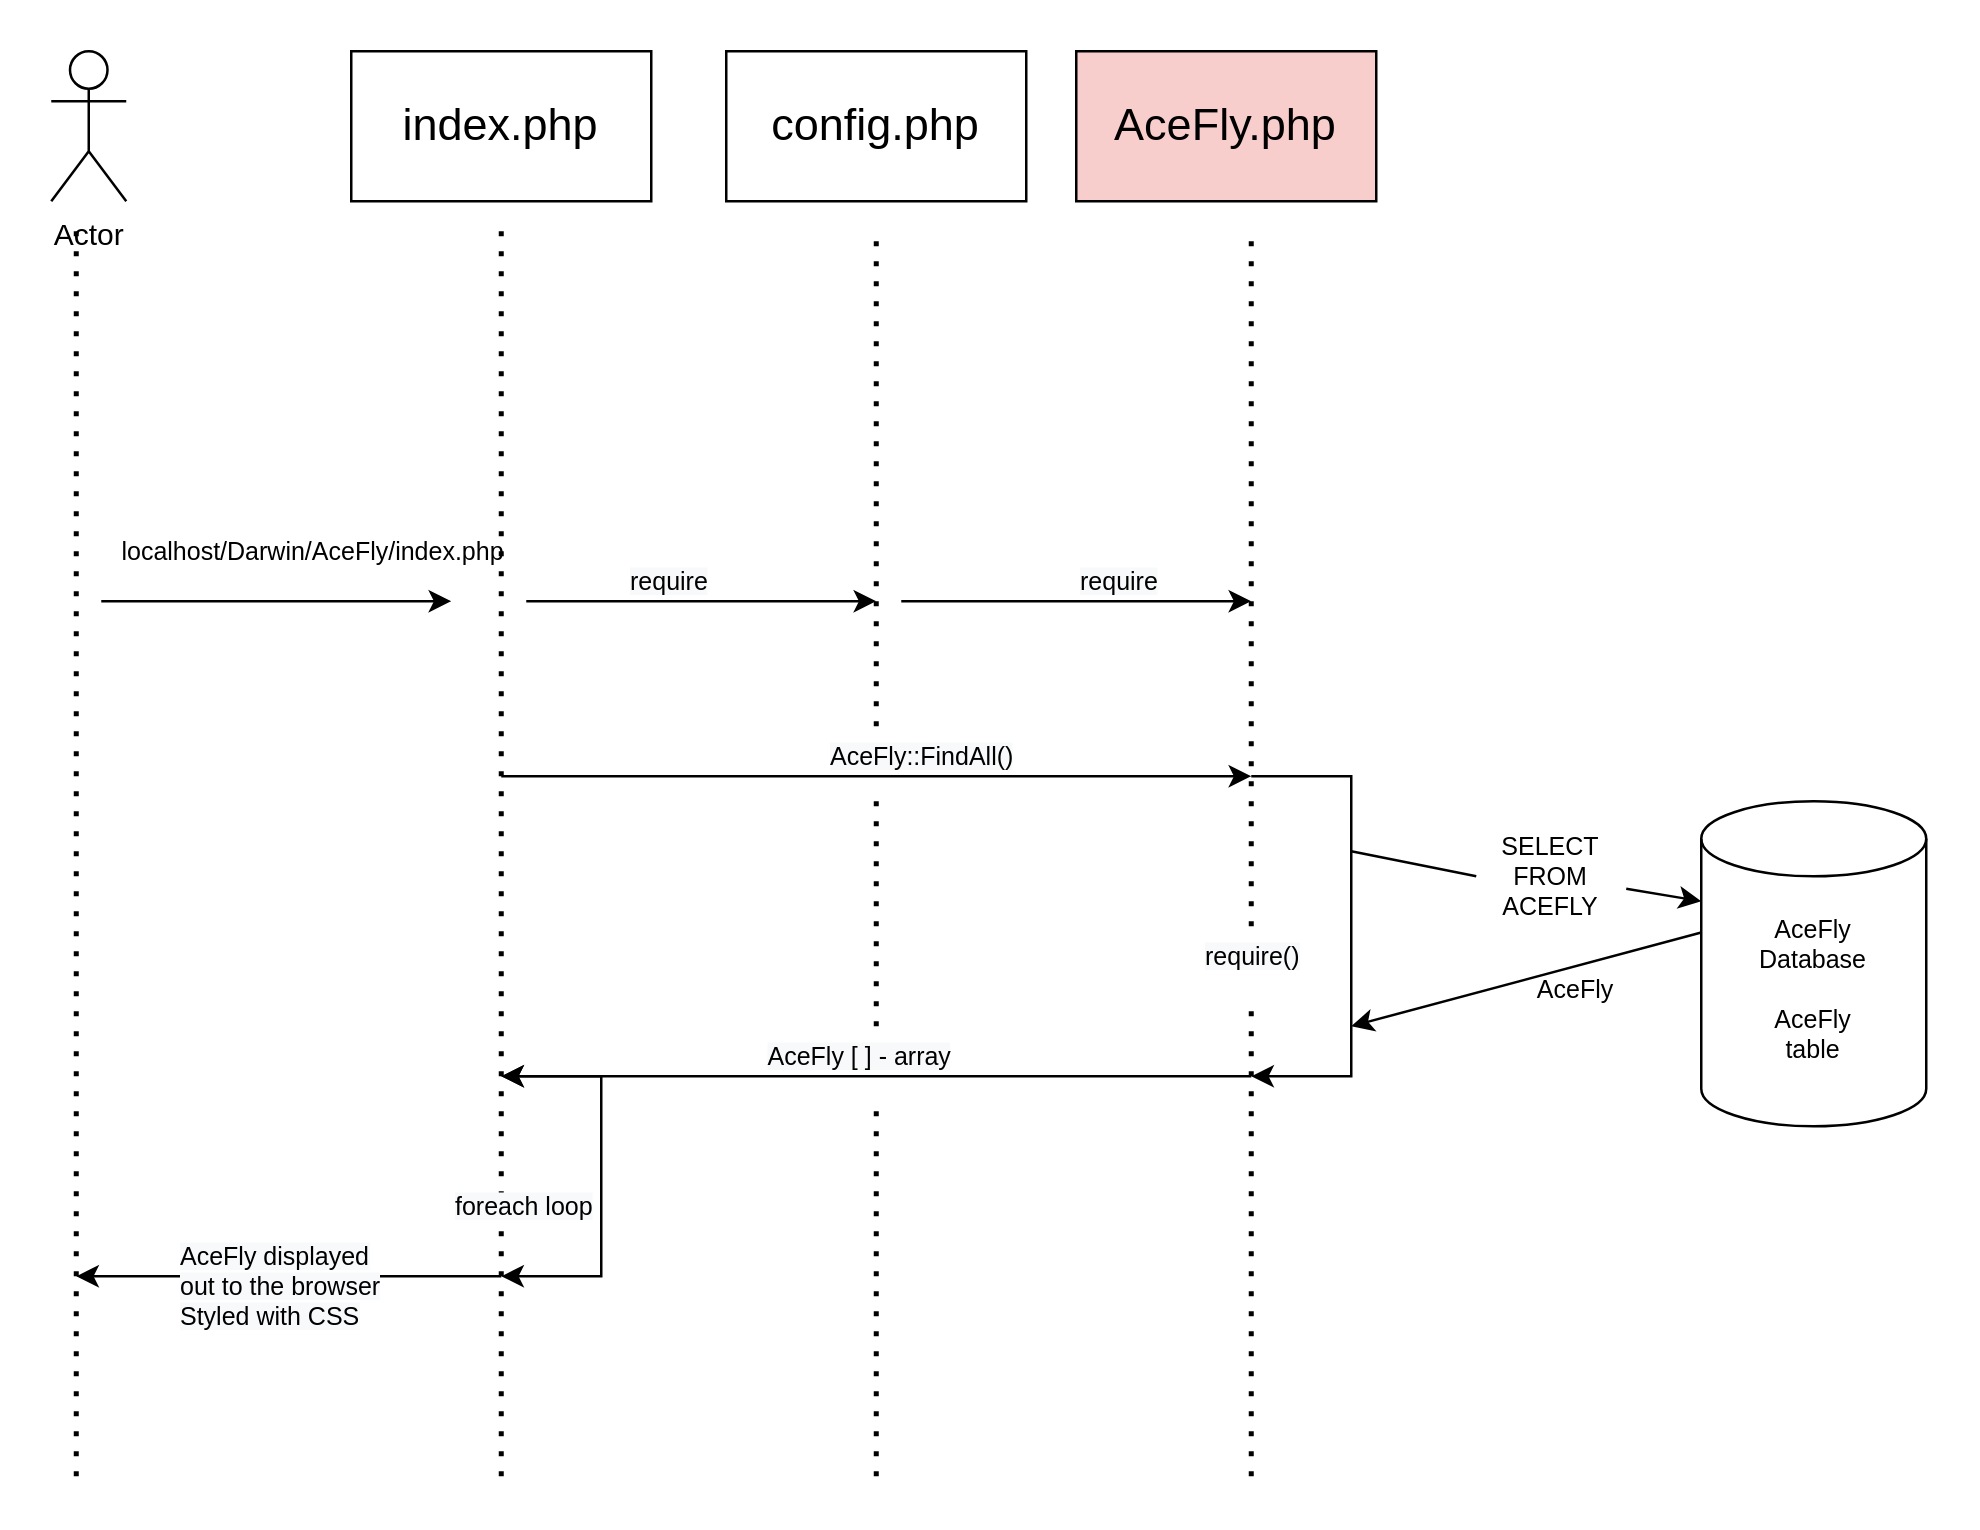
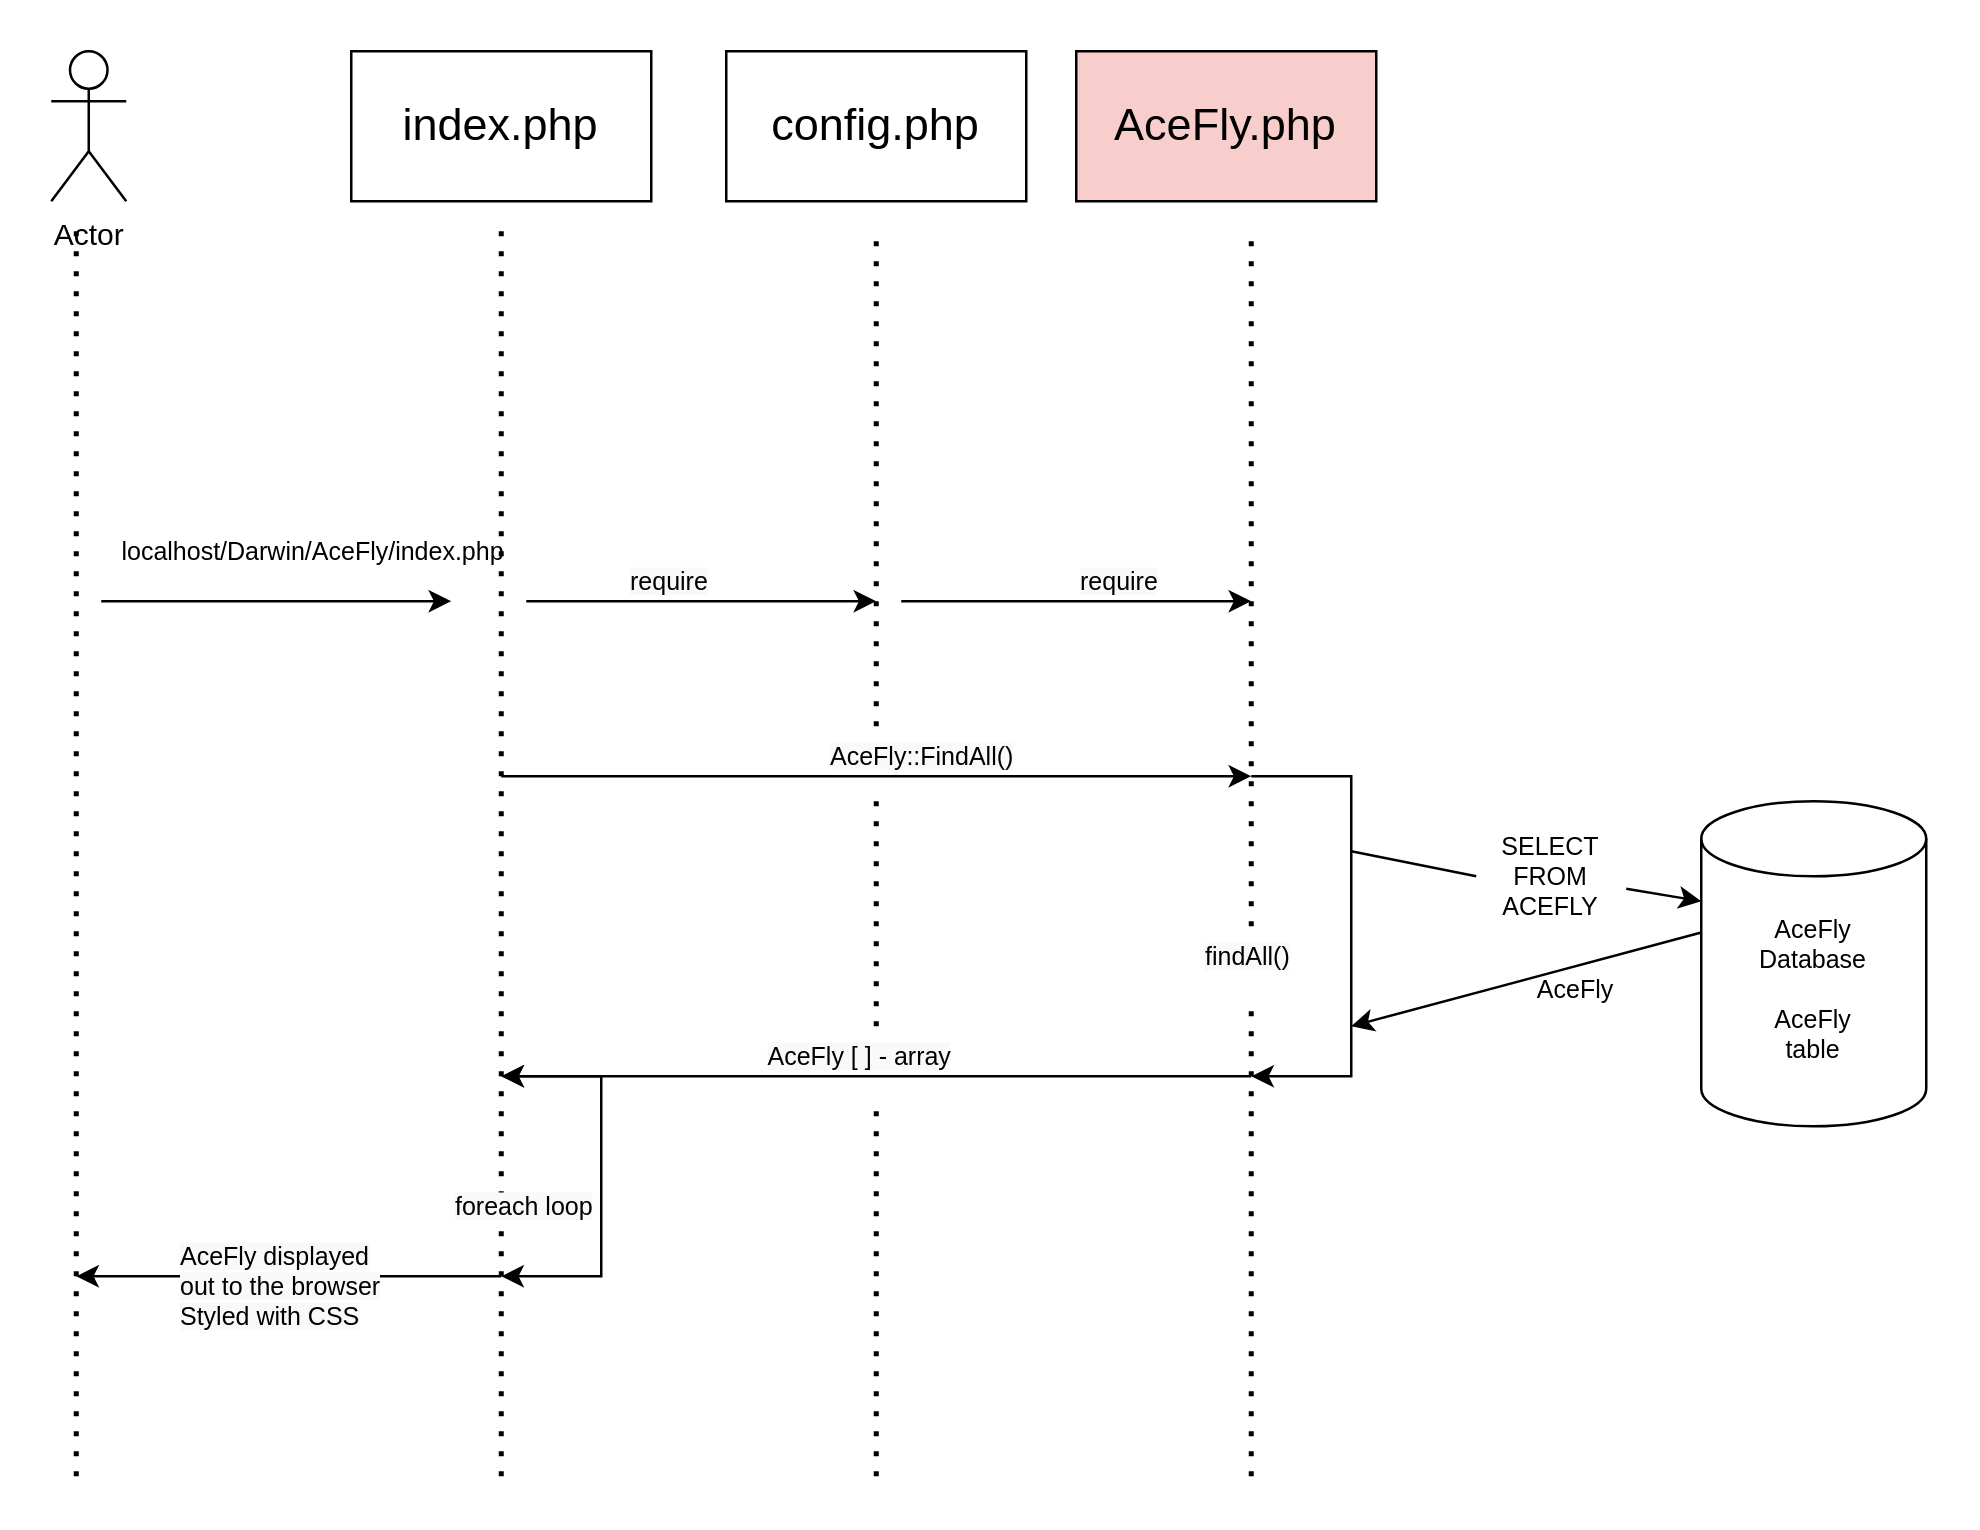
  <mxCell id="0" />
  <mxCell id="1" parent="0" />
  <mxCell id="2" value="Actor" style="shape=umlActor;verticalLabelPosition=bottom;verticalAlign=top;html=1;outlineConnect=0;" parent="1" vertex="1"><mxGeometry x="20" y="20" width="30" height="60" as="geometry" /></mxCell>
  <mxCell id="3" value="" style="endArrow=none;dashed=1;html=1;dashPattern=1 3;strokeWidth=2;rounded=0;" parent="1" edge="1"><mxGeometry width="50" height="50" relative="1" as="geometry"><mxPoint x="30" y="590" as="sourcePoint" /><mxPoint x="30" y="90" as="targetPoint" /></mxGeometry></mxCell>
  <mxCell id="4" value="" style="endArrow=classic;html=1;rounded=0;" parent="1" edge="1"><mxGeometry width="50" height="50" relative="1" as="geometry"><mxPoint x="40" y="240" as="sourcePoint" /><mxPoint x="180" y="240" as="targetPoint" /></mxGeometry></mxCell>
  <mxCell id="5" value="" style="endArrow=none;dashed=1;html=1;dashPattern=1 3;strokeWidth=2;rounded=0;" parent="1" edge="1"><mxGeometry width="50" height="50" relative="1" as="geometry"><mxPoint x="200" y="590" as="sourcePoint" /><mxPoint x="200" y="90" as="targetPoint" /></mxGeometry></mxCell>
  <mxCell id="6" value="" style="endArrow=none;dashed=1;html=1;dashPattern=1 3;strokeWidth=2;rounded=0;startArrow=none;" parent="1" edge="1" source="15"><mxGeometry width="50" height="50" relative="1" as="geometry"><mxPoint x="350" y="590" as="sourcePoint" /><mxPoint x="350" y="90" as="targetPoint" /></mxGeometry></mxCell>
  <mxCell id="7" value="" style="endArrow=none;dashed=1;html=1;dashPattern=1 3;strokeWidth=2;rounded=0;startArrow=none;" parent="1" edge="1" source="18"><mxGeometry width="50" height="50" relative="1" as="geometry"><mxPoint x="500" y="590" as="sourcePoint" /><mxPoint x="500" y="90" as="targetPoint" /></mxGeometry></mxCell>
  <mxCell id="8" value="" style="shape=cylinder3;whiteSpace=wrap;html=1;boundedLbl=1;backgroundOutline=1;size=15;" parent="1" vertex="1"><mxGeometry x="680" y="320" width="90" height="130" as="geometry" /></mxCell>
  <mxCell id="9" value="&lt;span style=&quot;font-size: 10px&quot;&gt;localhost/Darwin/AceFly/index.php&lt;/span&gt;" style="text;html=1;strokeColor=none;fillColor=none;align=center;verticalAlign=middle;whiteSpace=wrap;rounded=0;" vertex="1" parent="1"><mxGeometry x="95" y="205" width="60" height="30" as="geometry" /></mxCell>
  <mxCell id="10" value="" style="endArrow=classic;html=1;rounded=0;fontSize=10;" edge="1" parent="1"><mxGeometry width="50" height="50" relative="1" as="geometry"><mxPoint x="210" y="240" as="sourcePoint" /><mxPoint x="350" y="240" as="targetPoint" /></mxGeometry></mxCell>
  <mxCell id="11" value="&lt;span style=&quot;color: rgb(0 , 0 , 0) ; font-family: &amp;#34;helvetica&amp;#34; ; font-size: 10px ; font-style: normal ; font-weight: 400 ; letter-spacing: normal ; text-align: center ; text-indent: 0px ; text-transform: none ; word-spacing: 0px ; background-color: rgb(248 , 249 , 250) ; display: inline ; float: none&quot;&gt;require&lt;/span&gt;" style="text;whiteSpace=wrap;html=1;fontSize=10;" vertex="1" parent="1"><mxGeometry x="250" y="220" width="40" height="30" as="geometry" /></mxCell>
  <mxCell id="12" value="" style="endArrow=classic;html=1;rounded=0;fontSize=10;" edge="1" parent="1"><mxGeometry width="50" height="50" relative="1" as="geometry"><mxPoint x="360" y="240" as="sourcePoint" /><mxPoint x="500" y="240" as="targetPoint" /></mxGeometry></mxCell>
  <mxCell id="13" value="&lt;span style=&quot;color: rgb(0 , 0 , 0) ; font-family: &amp;#34;helvetica&amp;#34; ; font-size: 10px ; font-style: normal ; font-weight: 400 ; letter-spacing: normal ; text-align: center ; text-indent: 0px ; text-transform: none ; word-spacing: 0px ; background-color: rgb(248 , 249 , 250) ; display: inline ; float: none&quot;&gt;require&lt;/span&gt;" style="text;whiteSpace=wrap;html=1;fontSize=10;" vertex="1" parent="1"><mxGeometry x="430" y="220" width="40" height="30" as="geometry" /></mxCell>
  <mxCell id="14" value="" style="endArrow=classic;html=1;rounded=0;fontSize=10;" edge="1" parent="1"><mxGeometry width="50" height="50" relative="1" as="geometry"><mxPoint x="200" y="310" as="sourcePoint" /><mxPoint x="500" y="310" as="targetPoint" /></mxGeometry></mxCell>
  <mxCell id="15" value="&lt;span style=&quot;color: rgb(0 , 0 , 0) ; font-family: &amp;#34;helvetica&amp;#34; ; font-size: 10px ; font-style: normal ; font-weight: 400 ; letter-spacing: normal ; text-align: center ; text-indent: 0px ; text-transform: none ; word-spacing: 0px ; background-color: rgb(248 , 249 , 250) ; display: inline ; float: none&quot;&gt;AceFly::FindAll()&lt;/span&gt;" style="text;whiteSpace=wrap;html=1;fontSize=10;" vertex="1" parent="1"><mxGeometry x="330" y="290" width="40" height="30" as="geometry" /></mxCell>
  <mxCell id="16" value="" style="endArrow=none;dashed=1;html=1;dashPattern=1 3;strokeWidth=2;rounded=0;startArrow=none;" edge="1" parent="1" source="27" target="15"><mxGeometry width="50" height="50" relative="1" as="geometry"><mxPoint x="350" y="590" as="sourcePoint" /><mxPoint x="350" y="90" as="targetPoint" /></mxGeometry></mxCell>
  <mxCell id="17" value="" style="endArrow=classic;html=1;rounded=0;fontSize=10;" edge="1" parent="1"><mxGeometry width="50" height="50" relative="1" as="geometry"><mxPoint x="500" y="310" as="sourcePoint" /><mxPoint x="500" y="430" as="targetPoint" /><Array as="points"><mxPoint x="540" y="310" /><mxPoint x="540" y="430" /></Array></mxGeometry></mxCell>
- <mxCell id="18" value="&lt;span style=&quot;color: rgb(0 , 0 , 0) ; font-family: &amp;#34;helvetica&amp;#34; ; font-size: 10px ; font-style: normal ; font-weight: 400 ; letter-spacing: normal ; text-align: center ; text-indent: 0px ; text-transform: none ; word-spacing: 0px ; background-color: rgb(248 , 249 , 250) ; display: inline ; float: none&quot;&gt;require()&lt;/span&gt;" style="text;whiteSpace=wrap;html=1;fontSize=10;" vertex="1" parent="1"><mxGeometry x="480" y="370" width="40" height="30" as="geometry" /></mxCell>
+ <mxCell id="18" value="&lt;span style=&quot;color: rgb(0 , 0 , 0) ; font-family: &amp;#34;helvetica&amp;#34; ; font-size: 10px ; font-style: normal ; font-weight: 400 ; letter-spacing: normal ; text-align: center ; text-indent: 0px ; text-transform: none ; word-spacing: 0px ; background-color: rgb(248 , 249 , 250) ; display: inline ; float: none&quot;&gt;findAll()&lt;/span&gt;" style="text;whiteSpace=wrap;html=1;fontSize=10;" vertex="1" parent="1"><mxGeometry x="480" y="370" width="40" height="30" as="geometry" /></mxCell>
  <mxCell id="19" value="" style="endArrow=none;dashed=1;html=1;dashPattern=1 3;strokeWidth=2;rounded=0;" edge="1" parent="1" target="18"><mxGeometry width="50" height="50" relative="1" as="geometry"><mxPoint x="500" y="590" as="sourcePoint" /><mxPoint x="500" y="90" as="targetPoint" /></mxGeometry></mxCell>
  <mxCell id="20" value="" style="endArrow=classic;html=1;rounded=0;fontSize=10;entryX=0;entryY=0;entryDx=0;entryDy=40;entryPerimeter=0;startArrow=none;" edge="1" parent="1" source="21" target="8"><mxGeometry width="50" height="50" relative="1" as="geometry"><mxPoint x="540" y="340" as="sourcePoint" /><mxPoint x="640" y="300" as="targetPoint" /></mxGeometry></mxCell>
  <mxCell id="21" value="SELECT FROM ACEFLY" style="text;html=1;strokeColor=none;fillColor=none;align=center;verticalAlign=middle;whiteSpace=wrap;rounded=0;fontSize=10;" vertex="1" parent="1"><mxGeometry x="590" y="335" width="60" height="30" as="geometry" /></mxCell>
  <mxCell id="22" value="" style="endArrow=none;html=1;rounded=0;fontSize=10;entryX=0;entryY=0.5;entryDx=0;entryDy=0;entryPerimeter=0;" edge="1" parent="1" target="21"><mxGeometry width="50" height="50" relative="1" as="geometry"><mxPoint x="540" y="340" as="sourcePoint" /><mxPoint x="680" y="360" as="targetPoint" /></mxGeometry></mxCell>
  <mxCell id="23" value="" style="endArrow=classic;html=1;rounded=0;fontSize=10;exitX=0;exitY=0;exitDx=0;exitDy=52.5;exitPerimeter=0;" edge="1" parent="1" source="8"><mxGeometry width="50" height="50" relative="1" as="geometry"><mxPoint x="560" y="340" as="sourcePoint" /><mxPoint x="540" y="410" as="targetPoint" /></mxGeometry></mxCell>
  <mxCell id="24" value="AceFly" style="text;html=1;strokeColor=none;fillColor=none;align=center;verticalAlign=middle;whiteSpace=wrap;rounded=0;fontSize=10;" vertex="1" parent="1"><mxGeometry x="600" y="380" width="60" height="30" as="geometry" /></mxCell>
  <mxCell id="25" value="AceFly&lt;br&gt;Database&lt;br&gt;&amp;nbsp;&lt;br&gt;AceFly&lt;br&gt;table" style="text;html=1;strokeColor=none;fillColor=none;align=center;verticalAlign=middle;whiteSpace=wrap;rounded=0;fontSize=10;" vertex="1" parent="1"><mxGeometry x="695" y="380" width="60" height="30" as="geometry" /></mxCell>
  <mxCell id="26" value="" style="endArrow=classic;html=1;rounded=0;fontSize=10;" edge="1" parent="1"><mxGeometry width="50" height="50" relative="1" as="geometry"><mxPoint x="500" y="430" as="sourcePoint" /><mxPoint x="200" y="430" as="targetPoint" /></mxGeometry></mxCell>
  <mxCell id="27" value="&lt;span style=&quot;color: rgb(0 , 0 , 0) ; font-family: &amp;#34;helvetica&amp;#34; ; font-size: 10px ; font-style: normal ; font-weight: 400 ; letter-spacing: normal ; text-align: center ; text-indent: 0px ; text-transform: none ; word-spacing: 0px ; background-color: rgb(248 , 249 , 250) ; display: inline ; float: none&quot;&gt;AceFly [ ] - array&lt;/span&gt;" style="text;whiteSpace=wrap;html=1;fontSize=10;" vertex="1" parent="1"><mxGeometry x="305" y="410" width="90" height="30" as="geometry" /></mxCell>
  <mxCell id="28" value="" style="endArrow=none;dashed=1;html=1;dashPattern=1 3;strokeWidth=2;rounded=0;" edge="1" parent="1" target="27"><mxGeometry width="50" height="50" relative="1" as="geometry"><mxPoint x="350" y="590" as="sourcePoint" /><mxPoint x="350" y="320" as="targetPoint" /></mxGeometry></mxCell>
  <mxCell id="29" value="" style="endArrow=classic;startArrow=classic;html=1;rounded=0;fontSize=10;" edge="1" parent="1"><mxGeometry width="50" height="50" relative="1" as="geometry"><mxPoint x="200" y="510" as="sourcePoint" /><mxPoint x="200" y="430" as="targetPoint" /><Array as="points"><mxPoint x="240" y="510" /><mxPoint x="240" y="430" /></Array></mxGeometry></mxCell>
  <mxCell id="30" value="&lt;span style=&quot;color: rgb(0 , 0 , 0) ; font-family: &amp;#34;helvetica&amp;#34; ; font-size: 10px ; font-style: normal ; font-weight: 400 ; letter-spacing: normal ; text-align: center ; text-indent: 0px ; text-transform: none ; word-spacing: 0px ; background-color: rgb(248 , 249 , 250) ; display: inline ; float: none&quot;&gt;foreach loop&lt;/span&gt;" style="text;whiteSpace=wrap;html=1;fontSize=10;" vertex="1" parent="1"><mxGeometry x="180" y="470" width="90" height="30" as="geometry" /></mxCell>
  <mxCell id="31" value="" style="endArrow=classic;html=1;rounded=0;fontSize=10;" edge="1" parent="1"><mxGeometry width="50" height="50" relative="1" as="geometry"><mxPoint x="200" y="510" as="sourcePoint" /><mxPoint x="30" y="510" as="targetPoint" /></mxGeometry></mxCell>
  <mxCell id="32" value="&lt;span style=&quot;color: rgb(0 , 0 , 0) ; font-family: &amp;#34;helvetica&amp;#34; ; font-size: 10px ; font-style: normal ; font-weight: 400 ; letter-spacing: normal ; text-align: center ; text-indent: 0px ; text-transform: none ; word-spacing: 0px ; background-color: rgb(248 , 249 , 250) ; display: inline ; float: none&quot;&gt;AceFly displayed out to the browser Styled with CSS&lt;/span&gt;" style="text;whiteSpace=wrap;html=1;fontSize=10;" vertex="1" parent="1"><mxGeometry x="70" y="490" width="90" height="30" as="geometry" /></mxCell>
  <mxCell id="33" value="&lt;font style=&quot;font-size: 18px&quot;&gt;index.php&lt;/font&gt;" style="rounded=0;whiteSpace=wrap;html=1;fontSize=10;" vertex="1" parent="1"><mxGeometry x="140" y="20" width="120" height="60" as="geometry" /></mxCell>
  <mxCell id="34" value="&lt;font style=&quot;font-size: 18px&quot;&gt;config.php&lt;/font&gt;" style="rounded=0;whiteSpace=wrap;html=1;fontSize=10;" vertex="1" parent="1"><mxGeometry x="290" y="20" width="120" height="60" as="geometry" /></mxCell>
  <mxCell id="35" value="&lt;font style=&quot;font-size: 18px&quot;&gt;AceFly.php&lt;/font&gt;" style="rounded=0;whiteSpace=wrap;html=1;fontSize=10;fillColor=#f8cecc;" vertex="1" parent="1"><mxGeometry x="430" y="20" width="120" height="60" as="geometry" /></mxCell>
